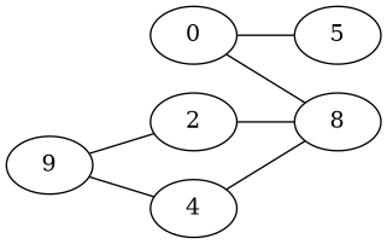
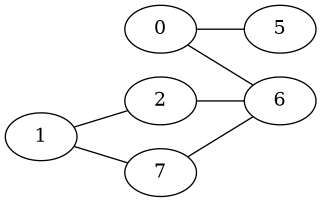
  graph {
    rankdir=LR
    node [type=corner]
    edge [frequency=1 type0=line]
    0 [type=intersection x=341 y=207]
    5 [x=65 y=225]
-   6 [x=460 y=206 label=8]
-   1 [type=intersection x=343 y=309 label=9]
+   6 [x=460 y=206]
+   1 [type=intersection x=343 y=309]
    2 [x=60 y=295]
-   4 [x=448 y=288]
+   4 [x=448 y=288 label=7]
    0 -- 5 [angle0=-.07]
    0 -- 6 [angle0=-.01]
    1 -- 2 [angle0=.05]
    1 -- 4 [angle0=-.20]
    2 -- 6 [angle0=-1.50]
    4 -- 6 [angle0=-1.43]
  }
